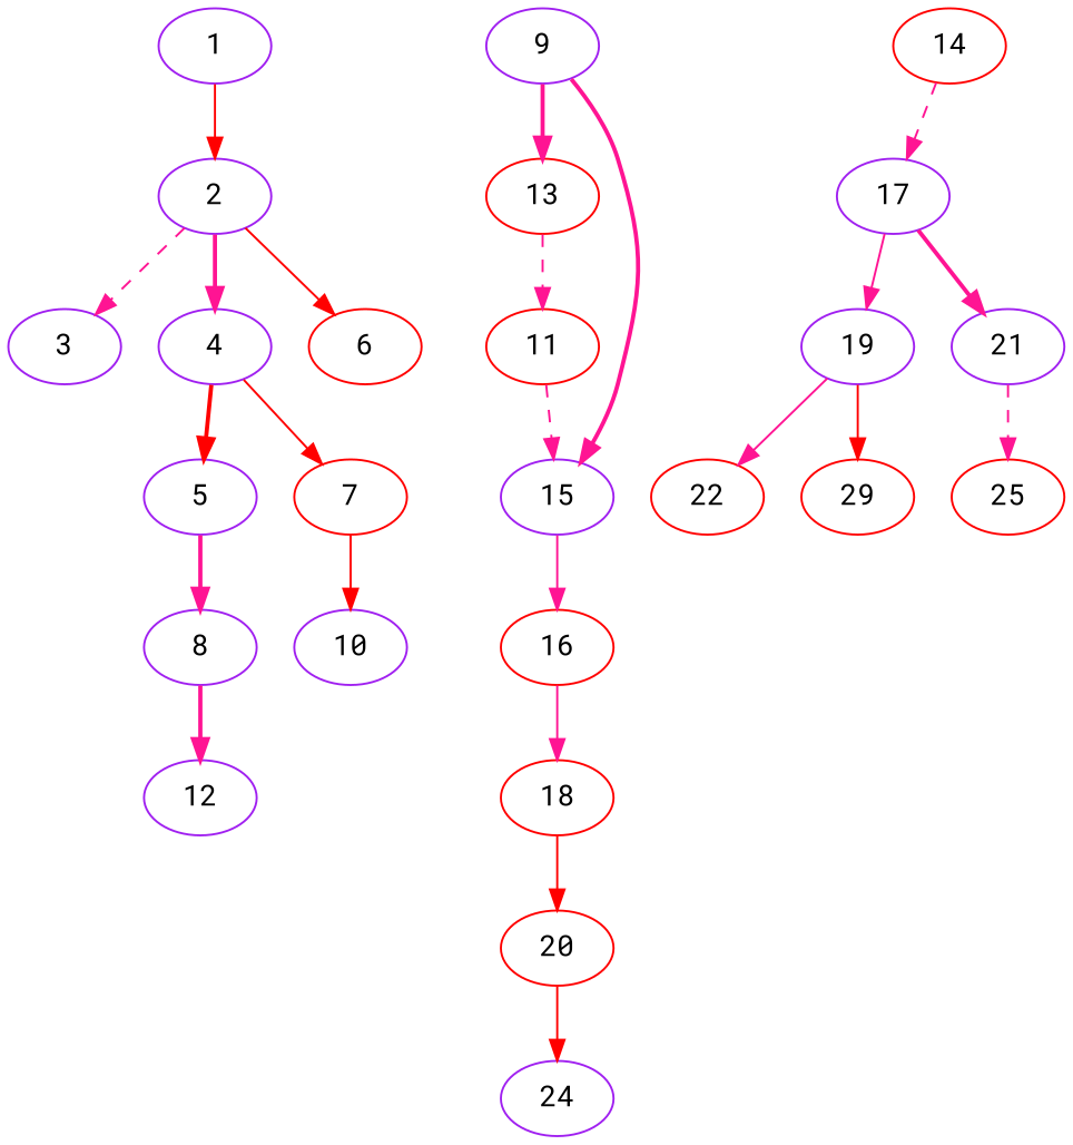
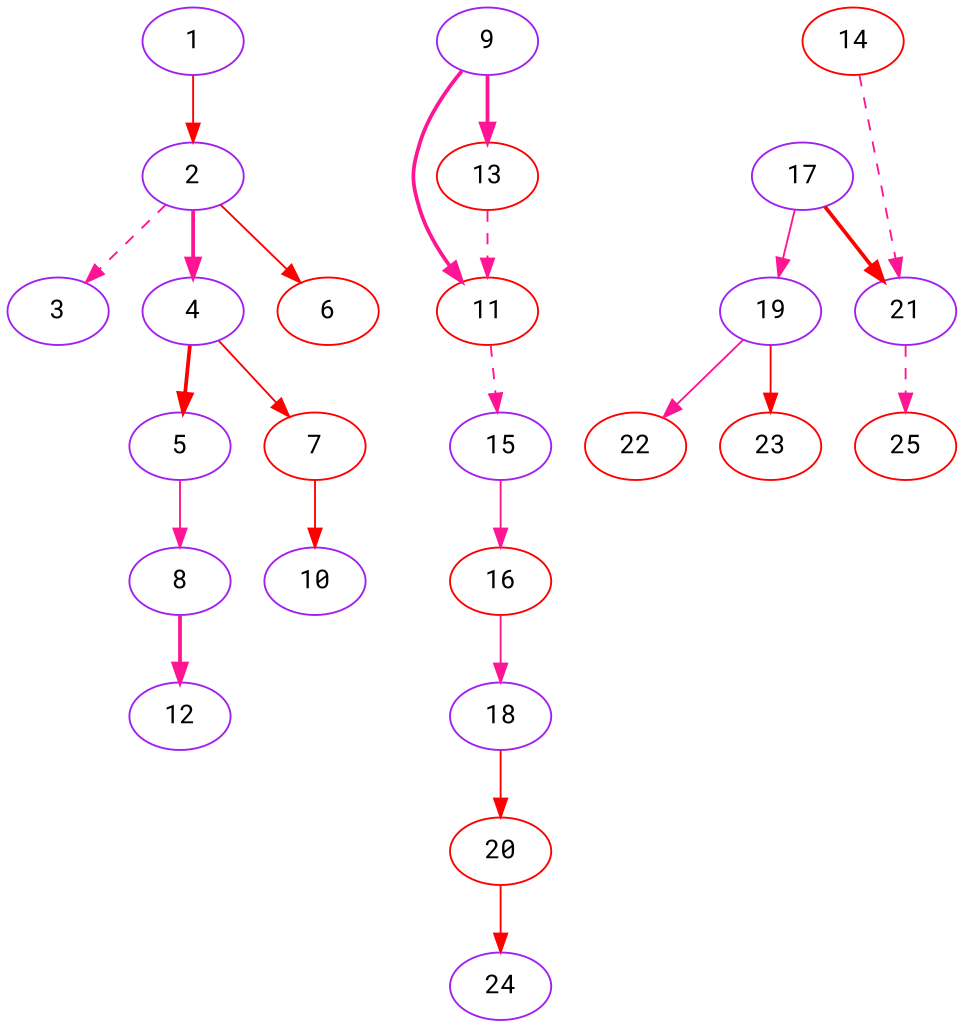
  digraph {
    fontname="Roboto Mono"
    node [alpha=0.09 color=purple fontname="Roboto Mono"]
    edge [color=deeppink fontname="Roboto Mono" style=solid]
    1
    2
    3 [alpha=0.06]
    4 [alpha=0.12]
    6 [alpha=0.14 color=red]
    5 [alpha=0.01]
    7 [alpha=0.12 color=red]
    8 [alpha=0.04]
    10 [alpha=0.04]
    9 [alpha=0.10]
    11 [color=red]
    13 [alpha=0.03 color=red]
    12 [alpha=0.02]
    15 [alpha=0.10]
    16 [alpha=0.05 color=red]
    14 [alpha=0.12 color=red]
    17 [alpha=0.16]
-   18 [alpha=0.04 color=red]
+   18 [alpha=0.04]
    19 [alpha=0.06]
    21 [alpha=0.13]
    22 [alpha=0.19 color=red]
-   23 [alpha=0.16 color=red label=29]
+   23 [alpha=0.16 color=red]
    25 [alpha=0.03 color=red]
    20 [alpha=0.14 color=red]
    24 [alpha=0.17]
    1 -> 2 [color=red]
    2 -> 3 [style=dashed]
    2 -> 4 [style=bold]
    2 -> 6 [color=red]
    4 -> 5 [color=red style=bold]
    4 -> 7 [color=red]
-   5 -> 8 [style=bold]
+   5 -> 8
    7 -> 10 [color=red]
    8 -> 12 [style=bold]
-   9 -> 15 [style=bold]
+   9 -> 11 [style=bold]
    9 -> 13 [style=bold]
    11 -> 15 [style=dashed]
    13 -> 11 [style=dashed]
    15 -> 16
    16 -> 18
-   14 -> 17 [style=dashed]
+   14 -> 21 [style=dashed]
    17 -> 19
-   17 -> 21 [style=bold]
+   17 -> 21 [color=red style=bold]
    18 -> 20 [color=red]
    19 -> 22
    19 -> 23 [color=red]
    21 -> 25 [style=dashed]
    20 -> 24 [color=red]
  }
